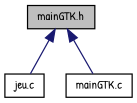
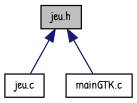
  digraph {
    fontname="Patrick Hand"
    node [color=black fillcolor=white fontname="Patrick Hand" fontsize=10 shape=record style=filled]
    edge [color=midnightblue dir=back fontname="Patrick Hand" fontsize=10 labelfontname=Helvetica labelfontsize=10 style=solid]
-   n1 [fillcolor=grey75 fontcolor=black height=0.2 label="mainGTK.h" width=0.4]
+   n1 [fillcolor=grey75 fontcolor=black height=0.2 label="jeu.h" width=0.4]
    n2 [height=0.2 label="jeu.c" width=0.4]
    n3 [height=0.2 label="mainGTK.c" width=0.4]
    n1 -> n2
    n1 -> n3
  }
